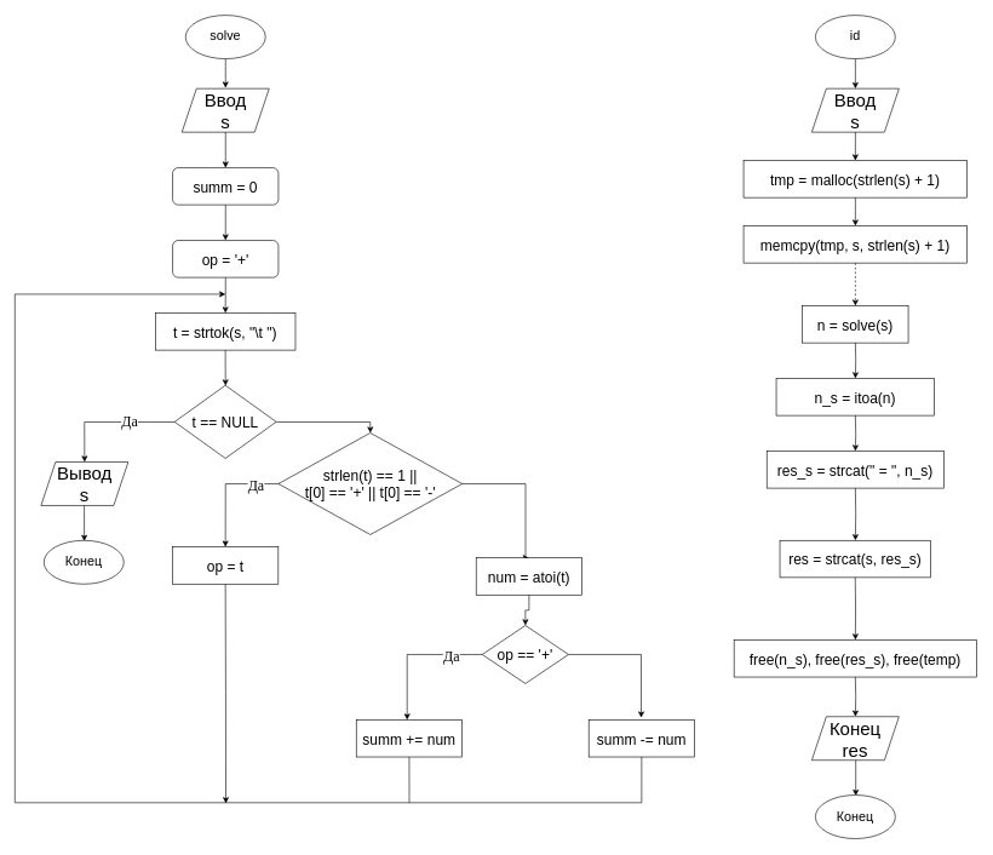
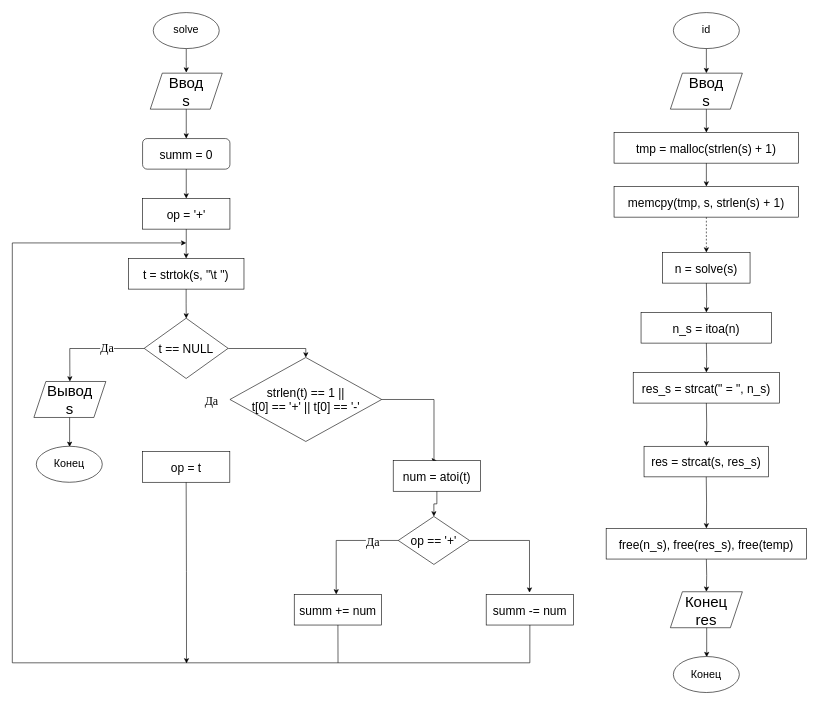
  <mxCell id="0" />
  <mxCell id="1" parent="0" />
  <mxCell id="2" value="" style="endArrow=none;html=1;rounded=0;exitX=0.5;exitY=1;exitDx=0;exitDy=0;endFill=0;jumpStyle=arc;" parent="1" edge="1"><mxGeometry width="50" height="50" relative="1" as="geometry"><mxPoint x="562.82" y="1035" as="sourcePoint" /><mxPoint x="563" y="1104" as="targetPoint" /></mxGeometry></mxCell>
  <mxCell id="3" value="" style="edgeStyle=orthogonalEdgeStyle;rounded=0;orthogonalLoop=1;jettySize=auto;html=1;" parent="1" source="4" edge="1"><mxGeometry relative="1" as="geometry"><mxPoint x="310" y="120" as="targetPoint" /></mxGeometry></mxCell>
  <mxCell id="4" value="&lt;p style=&quot;line-height: 110%;&quot;&gt;&lt;span style=&quot;font-size: 18px;&quot;&gt;solve&lt;/span&gt;&lt;/p&gt;" style="ellipse;whiteSpace=wrap;html=1;" parent="1" vertex="1"><mxGeometry x="255" y="20" width="110" height="60" as="geometry" /></mxCell>
  <mxCell id="5" value="&lt;span style=&quot;font-size: 25px;&quot;&gt;Ввод &lt;br&gt;s&lt;br&gt;&lt;/span&gt;" style="shape=parallelogram;perimeter=parallelogramPerimeter;whiteSpace=wrap;html=1;fixedSize=1;" parent="1" vertex="1"><mxGeometry x="250" y="121" width="120" height="60" as="geometry" /></mxCell>
  <mxCell id="6" value="summ = 0" style="whiteSpace=wrap;html=1;fontSize=20;rounded=1;" parent="1" vertex="1"><mxGeometry x="237.18" y="230" width="145.64" height="51" as="geometry" /></mxCell>
  <mxCell id="7" value="" style="edgeStyle=orthogonalEdgeStyle;rounded=0;orthogonalLoop=1;jettySize=auto;html=1;exitX=0.5;exitY=1;exitDx=0;exitDy=0;entryX=0.5;entryY=0;entryDx=0;entryDy=0;" parent="1" source="5" target="6" edge="1"><mxGeometry relative="1" as="geometry"><mxPoint x="320" y="130" as="targetPoint" /><mxPoint x="320" y="90" as="sourcePoint" /></mxGeometry></mxCell>
- <mxCell id="8" value="op = '+'" style="whiteSpace=wrap;html=1;fontSize=20;rounded=1;" parent="1" vertex="1"><mxGeometry x="237.18" y="330" width="145.64" height="51" as="geometry" /></mxCell>
+ <mxCell id="8" value="op = '+'" style="rounded=0;whiteSpace=wrap;html=1;fontSize=20;" parent="1" vertex="1"><mxGeometry x="237.18" y="330" width="145.64" height="51" as="geometry" /></mxCell>
  <mxCell id="9" value="" style="edgeStyle=orthogonalEdgeStyle;rounded=0;orthogonalLoop=1;jettySize=auto;html=1;exitX=0.5;exitY=1;exitDx=0;exitDy=0;entryX=0.5;entryY=0;entryDx=0;entryDy=0;" parent="1" source="6" target="8" edge="1"><mxGeometry relative="1" as="geometry"><mxPoint x="330" y="379" as="targetPoint" /><mxPoint x="330" y="330" as="sourcePoint" /></mxGeometry></mxCell>
  <mxCell id="10" value="t = strtok(s, &quot;\t &quot;)" style="rounded=0;whiteSpace=wrap;html=1;fontSize=20;" parent="1" vertex="1"><mxGeometry x="213.41" y="430" width="192.82" height="51" as="geometry" /></mxCell>
  <mxCell id="11" value="" style="edgeStyle=orthogonalEdgeStyle;rounded=0;orthogonalLoop=1;jettySize=auto;html=1;exitX=0.5;exitY=1;exitDx=0;exitDy=0;entryX=0.5;entryY=0;entryDx=0;entryDy=0;" parent="1" source="8" target="10" edge="1"><mxGeometry relative="1" as="geometry"><mxPoint x="320" y="340" as="targetPoint" /><mxPoint x="320" y="291" as="sourcePoint" /></mxGeometry></mxCell>
  <mxCell id="12" value="" style="edgeStyle=orthogonalEdgeStyle;rounded=0;orthogonalLoop=1;jettySize=auto;html=1;exitX=0.5;exitY=1;exitDx=0;exitDy=0;" parent="1" source="10" edge="1"><mxGeometry relative="1" as="geometry"><mxPoint x="310" y="530" as="targetPoint" /><mxPoint x="320" y="391" as="sourcePoint" /></mxGeometry></mxCell>
  <mxCell id="13" value="&lt;span style=&quot;font-size: 20px;&quot;&gt;t == NULL&lt;/span&gt;" style="rhombus;whiteSpace=wrap;html=1;" parent="1" vertex="1"><mxGeometry x="239.82" y="529.5" width="140" height="100.5" as="geometry" /></mxCell>
  <mxCell id="14" value="" style="endArrow=classic;html=1;rounded=0;exitX=0;exitY=0.5;exitDx=0;exitDy=0;endFill=1;entryX=0.5;entryY=0;entryDx=0;entryDy=0;" parent="1" target="16" edge="1"><mxGeometry width="50" height="50" relative="1" as="geometry"><mxPoint x="239.82" y="580" as="sourcePoint" /><mxPoint x="115.82" y="673" as="targetPoint" /><Array as="points"><mxPoint x="115.82" y="580" /></Array></mxGeometry></mxCell>
  <mxCell id="15" value="Да" style="edgeLabel;html=1;align=center;verticalAlign=middle;resizable=0;points=[];fontSize=20;fontFamily=Architects Daughter;" parent="14" vertex="1" connectable="0"><mxGeometry x="-0.296" y="-2" relative="1" as="geometry"><mxPoint x="1" as="offset" /></mxGeometry></mxCell>
  <mxCell id="16" value="&lt;span style=&quot;font-size: 25px;&quot;&gt;Вывод&lt;br&gt;s&lt;br&gt;&lt;/span&gt;" style="shape=parallelogram;perimeter=parallelogramPerimeter;whiteSpace=wrap;html=1;fixedSize=1;" parent="1" vertex="1"><mxGeometry x="56" y="635" width="120" height="60" as="geometry" /></mxCell>
  <mxCell id="17" value="" style="edgeStyle=orthogonalEdgeStyle;rounded=0;orthogonalLoop=1;jettySize=auto;html=1;exitX=0.5;exitY=1;exitDx=0;exitDy=0;" parent="1" edge="1"><mxGeometry relative="1" as="geometry"><mxPoint x="115.55" y="744" as="targetPoint" /><mxPoint x="115.55" y="695" as="sourcePoint" /></mxGeometry></mxCell>
  <mxCell id="18" value="&lt;p style=&quot;line-height: 110%;&quot;&gt;&lt;span style=&quot;font-size: 18px;&quot;&gt;Конец&lt;/span&gt;&lt;/p&gt;" style="ellipse;whiteSpace=wrap;html=1;" parent="1" vertex="1"><mxGeometry x="60" y="743" width="110" height="60" as="geometry" /></mxCell>
  <mxCell id="19" value="" style="edgeStyle=orthogonalEdgeStyle;rounded=0;orthogonalLoop=1;jettySize=auto;html=1;exitX=1;exitY=0.5;exitDx=0;exitDy=0;entryX=0.5;entryY=0;entryDx=0;entryDy=0;" parent="1" target="20" edge="1"><mxGeometry relative="1" as="geometry"><mxPoint x="380" y="580" as="sourcePoint" /><mxPoint x="444" y="630" as="targetPoint" /><Array as="points"><mxPoint x="510" y="580" /></Array></mxGeometry></mxCell>
  <mxCell id="20" value="&lt;span style=&quot;font-size: 20px;&quot;&gt;strlen(t) == 1 ||&lt;br&gt;t[0] == '+' || t[0] == '-'&lt;br&gt;&lt;/span&gt;" style="rhombus;whiteSpace=wrap;html=1;" parent="1" vertex="1"><mxGeometry x="382.82" y="595" width="253" height="140" as="geometry" /></mxCell>
- <mxCell id="21" value="&#10;&lt;div style=&quot;color: rgb(204, 204, 204); background-color: rgb(31, 31, 31); font-family: Consolas, &amp;quot;Courier New&amp;quot;, monospace; font-weight: normal; font-size: 14px; line-height: 19px;&quot;&gt;&lt;br&gt;&lt;/div&gt;&#10;&#10;" style="endArrow=classic;html=1;rounded=0;exitX=0;exitY=0.5;exitDx=0;exitDy=0;entryX=0.5;entryY=0;entryDx=0;entryDy=0;" parent="1" source="20" target="23" edge="1"><mxGeometry width="50" height="50" relative="1" as="geometry"><mxPoint x="397" y="686.5" as="sourcePoint" /><mxPoint x="310" y="740" as="targetPoint" /><Array as="points"><mxPoint x="310" y="665" /></Array></mxGeometry></mxCell>
  <mxCell id="22" style="edgeStyle=orthogonalEdgeStyle;rounded=0;orthogonalLoop=1;jettySize=auto;html=1;exitX=0.5;exitY=1;exitDx=0;exitDy=0;" parent="1" edge="1"><mxGeometry relative="1" as="geometry"><mxPoint x="310.429" y="1105" as="targetPoint" /><mxPoint x="309.82" y="798" as="sourcePoint" /></mxGeometry></mxCell>
  <mxCell id="23" value="op = t" style="rounded=0;whiteSpace=wrap;html=1;fontSize=20;" parent="1" vertex="1"><mxGeometry x="237" y="752" width="145.64" height="51" as="geometry" /></mxCell>
  <mxCell id="24" value="" style="edgeStyle=orthogonalEdgeStyle;rounded=0;orthogonalLoop=1;jettySize=auto;html=1;exitX=1;exitY=0.5;exitDx=0;exitDy=0;entryX=0.5;entryY=0;entryDx=0;entryDy=0;" parent="1" source="20" target="25" edge="1"><mxGeometry relative="1" as="geometry"><mxPoint x="390" y="590" as="sourcePoint" /><mxPoint x="720" y="740" as="targetPoint" /><Array as="points"><mxPoint x="723" y="665" /></Array></mxGeometry></mxCell>
  <mxCell id="25" value="num = atoi(t)" style="rounded=0;whiteSpace=wrap;html=1;fontSize=20;" parent="1" vertex="1"><mxGeometry x="655" y="767" width="145.64" height="51" as="geometry" /></mxCell>
  <mxCell id="26" value="&lt;span style=&quot;font-size: 20px;&quot;&gt;op == '+'&lt;/span&gt;" style="rhombus;whiteSpace=wrap;html=1;" parent="1" vertex="1"><mxGeometry x="663.41" y="860" width="118.82" height="80" as="geometry" /></mxCell>
  <mxCell id="27" value="" style="edgeStyle=orthogonalEdgeStyle;rounded=0;orthogonalLoop=1;jettySize=auto;html=1;entryX=0.5;entryY=0;entryDx=0;entryDy=0;exitX=0.5;exitY=1;exitDx=0;exitDy=0;" parent="1" source="25" target="26" edge="1"><mxGeometry relative="1" as="geometry"><mxPoint x="1319" y="721" as="sourcePoint" /><mxPoint x="1319" y="790" as="targetPoint" /></mxGeometry></mxCell>
  <mxCell id="28" value="" style="edgeStyle=orthogonalEdgeStyle;rounded=0;orthogonalLoop=1;jettySize=auto;html=1;exitX=1;exitY=0.5;exitDx=0;exitDy=0;entryX=0.5;entryY=0;entryDx=0;entryDy=0;" parent="1" edge="1"><mxGeometry relative="1" as="geometry"><mxPoint x="782.23" y="900" as="sourcePoint" /><mxPoint x="882.23" y="987" as="targetPoint" /><Array as="points"><mxPoint x="882.23" y="900" /></Array></mxGeometry></mxCell>
  <mxCell id="29" value="" style="edgeStyle=orthogonalEdgeStyle;rounded=0;orthogonalLoop=1;jettySize=auto;html=1;exitX=0;exitY=0.5;exitDx=0;exitDy=0;" parent="1" source="26" edge="1"><mxGeometry relative="1" as="geometry"><mxPoint x="364" y="910" as="sourcePoint" /><mxPoint x="560" y="990" as="targetPoint" /><Array as="points"><mxPoint x="560" y="900" /></Array></mxGeometry></mxCell>
  <mxCell id="30" value="summ += num" style="rounded=0;whiteSpace=wrap;html=1;fontSize=20;" parent="1" vertex="1"><mxGeometry x="490" y="990" width="145.64" height="51" as="geometry" /></mxCell>
  <mxCell id="31" value="summ -= num" style="rounded=0;whiteSpace=wrap;html=1;fontSize=20;" parent="1" vertex="1"><mxGeometry x="810" y="990" width="145.64" height="51" as="geometry" /></mxCell>
  <mxCell id="32" value="" style="edgeStyle=orthogonalEdgeStyle;rounded=0;orthogonalLoop=1;jettySize=auto;html=1;exitX=0.5;exitY=1;exitDx=0;exitDy=0;" parent="1" source="31" edge="1"><mxGeometry relative="1" as="geometry"><mxPoint x="882.82" y="1045" as="sourcePoint" /><mxPoint x="310" y="404" as="targetPoint" /><Array as="points"><mxPoint x="883" y="1104" /><mxPoint x="20" y="1104" /><mxPoint x="20" y="404" /></Array></mxGeometry></mxCell>
  <mxCell id="33" value="&lt;p style=&quot;line-height: 110%;&quot;&gt;&lt;span style=&quot;font-size: 18px;&quot;&gt;id&lt;/span&gt;&lt;/p&gt;" style="ellipse;whiteSpace=wrap;html=1;" parent="1" vertex="1"><mxGeometry x="1122.07" y="20" width="110" height="60" as="geometry" /></mxCell>
  <mxCell id="34" value="&lt;span style=&quot;font-size: 25px;&quot;&gt;Ввод &lt;br&gt;s&lt;br&gt;&lt;/span&gt;" style="shape=parallelogram;perimeter=parallelogramPerimeter;whiteSpace=wrap;html=1;fixedSize=1;" parent="1" vertex="1"><mxGeometry x="1117.07" y="121" width="120" height="60" as="geometry" /></mxCell>
  <mxCell id="35" value="" style="endArrow=classic;html=1;rounded=0;exitX=0.5;exitY=1;exitDx=0;exitDy=0;entryX=0.5;entryY=0;entryDx=0;entryDy=0;" parent="1" source="33" target="34" edge="1"><mxGeometry width="50" height="50" relative="1" as="geometry"><mxPoint x="1142.07" y="120" as="sourcePoint" /><mxPoint x="1192.07" y="70" as="targetPoint" /></mxGeometry></mxCell>
  <mxCell id="36" value="n = solve(s)" style="rounded=0;whiteSpace=wrap;html=1;fontSize=20;" parent="1" vertex="1"><mxGeometry x="1104.25" y="420" width="145.64" height="51" as="geometry" /></mxCell>
  <mxCell id="37" value="" style="edgeStyle=orthogonalEdgeStyle;rounded=0;orthogonalLoop=1;jettySize=auto;html=1;entryX=0.5;entryY=0;entryDx=0;entryDy=0;exitX=0.5;exitY=1;exitDx=0;exitDy=0;dashed=1;" parent="1" source="48" target="36" edge="1"><mxGeometry relative="1" as="geometry"><mxPoint x="1187.07" y="239" as="targetPoint" /><mxPoint x="1177.07" y="360" as="sourcePoint" /></mxGeometry></mxCell>
  <mxCell id="38" value="n_s = itoa(n)" style="rounded=0;whiteSpace=wrap;html=1;fontSize=20;" parent="1" vertex="1"><mxGeometry x="1068.16" y="520" width="217.82" height="51" as="geometry" /></mxCell>
  <mxCell id="39" value="" style="edgeStyle=orthogonalEdgeStyle;rounded=0;orthogonalLoop=1;jettySize=auto;html=1;exitX=0.5;exitY=1;exitDx=0;exitDy=0;entryX=0.5;entryY=0;entryDx=0;entryDy=0;" parent="1" target="38" edge="1"><mxGeometry relative="1" as="geometry"><mxPoint x="1187.07" y="420" as="targetPoint" /><mxPoint x="1177.07" y="471" as="sourcePoint" /></mxGeometry></mxCell>
  <mxCell id="40" value="res_s = strcat(&quot; = &quot;, n_s)" style="rounded=0;whiteSpace=wrap;html=1;fontSize=20;" parent="1" vertex="1"><mxGeometry x="1055.11" y="620" width="243.91" height="51" as="geometry" /></mxCell>
  <mxCell id="41" value="" style="edgeStyle=orthogonalEdgeStyle;rounded=0;orthogonalLoop=1;jettySize=auto;html=1;exitX=0.5;exitY=1;exitDx=0;exitDy=0;entryX=0.5;entryY=0;entryDx=0;entryDy=0;" parent="1" target="40" edge="1"><mxGeometry relative="1" as="geometry"><mxPoint x="1187.07" y="520" as="targetPoint" /><mxPoint x="1177.07" y="571" as="sourcePoint" /></mxGeometry></mxCell>
  <mxCell id="42" value="" style="edgeStyle=orthogonalEdgeStyle;rounded=0;orthogonalLoop=1;jettySize=auto;html=1;exitX=0.5;exitY=1;exitDx=0;exitDy=0;entryX=0.5;entryY=0;entryDx=0;entryDy=0;" parent="1" target="43" edge="1"><mxGeometry relative="1" as="geometry"><mxPoint x="1192.07" y="1040.5" as="targetPoint" /><mxPoint x="1177.06" y="931" as="sourcePoint" /></mxGeometry></mxCell>
  <mxCell id="43" value="&lt;span style=&quot;font-size: 25px;&quot;&gt;Конец&lt;br&gt;res&lt;br&gt;&lt;/span&gt;" style="shape=parallelogram;perimeter=parallelogramPerimeter;whiteSpace=wrap;html=1;fixedSize=1;" parent="1" vertex="1"><mxGeometry x="1117.07" y="985.5" width="120" height="60" as="geometry" /></mxCell>
  <mxCell id="44" value="res = strcat(s, res_s)" style="rounded=0;whiteSpace=wrap;html=1;fontSize=20;" parent="1" vertex="1"><mxGeometry x="1073.15" y="743" width="207.82" height="51" as="geometry" /></mxCell>
  <mxCell id="45" value="" style="edgeStyle=orthogonalEdgeStyle;rounded=0;orthogonalLoop=1;jettySize=auto;html=1;exitX=0.5;exitY=1;exitDx=0;exitDy=0;entryX=0.5;entryY=0;entryDx=0;entryDy=0;" parent="1" target="44" edge="1"><mxGeometry relative="1" as="geometry"><mxPoint x="1197.07" y="769" as="targetPoint" /><mxPoint x="1177.07" y="671" as="sourcePoint" /></mxGeometry></mxCell>
  <mxCell id="46" value="tmp = malloc(strlen(s) + 1)" style="rounded=0;whiteSpace=wrap;html=1;fontSize=20;" parent="1" vertex="1"><mxGeometry x="1023.16" y="220" width="307.82" height="51" as="geometry" /></mxCell>
  <mxCell id="47" value="" style="edgeStyle=orthogonalEdgeStyle;rounded=0;orthogonalLoop=1;jettySize=auto;html=1;exitX=0.5;exitY=1;exitDx=0;exitDy=0;entryX=0.5;entryY=0;entryDx=0;entryDy=0;" parent="1" target="46" edge="1"><mxGeometry relative="1" as="geometry"><mxPoint x="1187.07" y="130" as="targetPoint" /><mxPoint x="1177.07" y="181" as="sourcePoint" /></mxGeometry></mxCell>
  <mxCell id="48" value="memcpy(tmp, s, strlen(s) + 1)" style="rounded=0;whiteSpace=wrap;html=1;fontSize=20;" parent="1" vertex="1"><mxGeometry x="1023.16" y="310" width="307.82" height="51" as="geometry" /></mxCell>
  <mxCell id="49" value="" style="edgeStyle=orthogonalEdgeStyle;rounded=0;orthogonalLoop=1;jettySize=auto;html=1;exitX=0.5;exitY=1;exitDx=0;exitDy=0;entryX=0.5;entryY=0;entryDx=0;entryDy=0;" parent="1" target="48" edge="1"><mxGeometry relative="1" as="geometry"><mxPoint x="1187.07" y="220" as="targetPoint" /><mxPoint x="1177.07" y="271" as="sourcePoint" /></mxGeometry></mxCell>
  <mxCell id="50" value="free(n_s), free(res_s), free(temp)" style="rounded=0;whiteSpace=wrap;html=1;fontSize=20;" parent="1" vertex="1"><mxGeometry x="1010" y="880" width="334.14" height="51" as="geometry" /></mxCell>
  <mxCell id="51" value="" style="edgeStyle=orthogonalEdgeStyle;rounded=0;orthogonalLoop=1;jettySize=auto;html=1;exitX=0.5;exitY=1;exitDx=0;exitDy=0;entryX=0.5;entryY=0;entryDx=0;entryDy=0;" parent="1" target="50" edge="1"><mxGeometry relative="1" as="geometry"><mxPoint x="1196.85" y="892" as="targetPoint" /><mxPoint x="1176.85" y="794" as="sourcePoint" /></mxGeometry></mxCell>
  <mxCell id="52" value="" style="edgeStyle=orthogonalEdgeStyle;rounded=0;orthogonalLoop=1;jettySize=auto;html=1;exitX=0.5;exitY=1;exitDx=0;exitDy=0;" parent="1" edge="1"><mxGeometry relative="1" as="geometry"><mxPoint x="1177.61" y="1094.5" as="targetPoint" /><mxPoint x="1177.61" y="1045.5" as="sourcePoint" /></mxGeometry></mxCell>
  <mxCell id="53" value="&lt;p style=&quot;line-height: 110%;&quot;&gt;&lt;span style=&quot;font-size: 18px;&quot;&gt;Конец&lt;/span&gt;&lt;/p&gt;" style="ellipse;whiteSpace=wrap;html=1;" parent="1" vertex="1"><mxGeometry x="1122.06" y="1093.5" width="110" height="60" as="geometry" /></mxCell>
  <mxCell id="54" value="Да" style="edgeLabel;html=1;align=center;verticalAlign=middle;resizable=0;points=[];fontSize=20;fontFamily=Architects Daughter;" parent="1" vertex="1" connectable="0"><mxGeometry x="351" y="665" as="geometry" /></mxCell>
  <mxCell id="55" value="Да" style="edgeLabel;html=1;align=center;verticalAlign=middle;resizable=0;points=[];fontSize=20;fontFamily=Architects Daughter;" parent="1" vertex="1" connectable="0"><mxGeometry x="620" y="900" as="geometry" /></mxCell>
